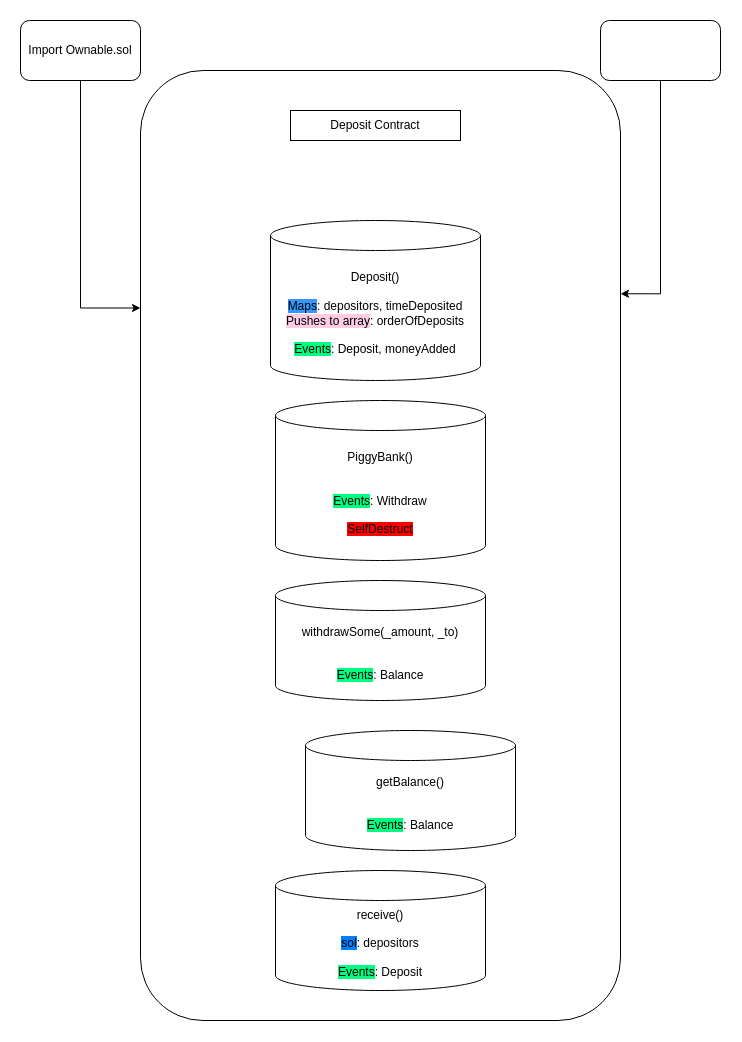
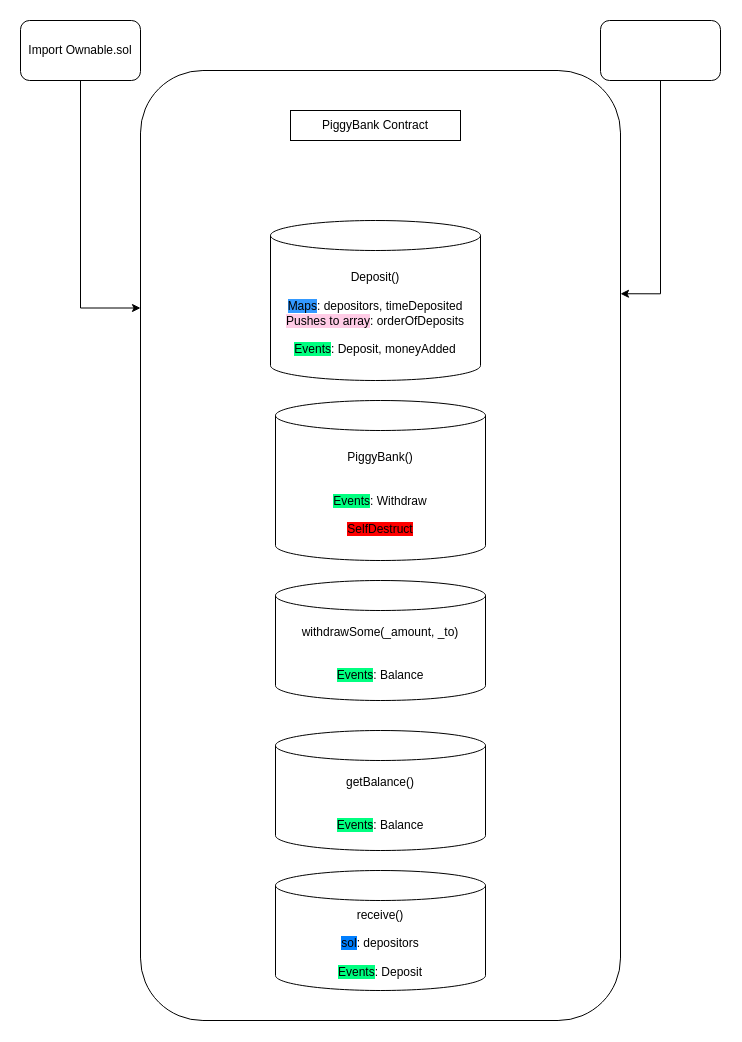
  <mxCell id="0" />
  <mxCell id="1" parent="0" />
  <mxCell id="2" value="" style="rounded=1;whiteSpace=wrap;html=1;arcSize=13;" vertex="1" parent="1"><mxGeometry x="140" y="70" width="480" height="950" as="geometry" /></mxCell>
- <mxCell id="3" value="Deposit Contract" style="rounded=0;whiteSpace=wrap;html=1;" vertex="1" parent="1"><mxGeometry x="290" y="110" width="170" height="30" as="geometry" /></mxCell>
+ <mxCell id="3" value="PiggyBank Contract" style="rounded=0;whiteSpace=wrap;html=1;" vertex="1" parent="1"><mxGeometry x="290" y="110" width="170" height="30" as="geometry" /></mxCell>
  <mxCell id="4" style="edgeStyle=orthogonalEdgeStyle;rounded=0;orthogonalLoop=1;jettySize=auto;html=1;exitX=0.5;exitY=1;exitDx=0;exitDy=0;entryX=0;entryY=0.25;entryDx=0;entryDy=0;" edge="1" parent="1" source="5" target="2"><mxGeometry relative="1" as="geometry" /></mxCell>
  <mxCell id="5" value="Import Ownable.sol" style="rounded=1;whiteSpace=wrap;html=1;" vertex="1" parent="1"><mxGeometry width="120" height="60" as="geometry" x="20" y="20" /></mxCell>
  <mxCell id="6" style="edgeStyle=orthogonalEdgeStyle;rounded=0;orthogonalLoop=1;jettySize=auto;html=1;exitX=0.5;exitY=1;exitDx=0;exitDy=0;entryX=1;entryY=0.235;entryDx=0;entryDy=0;entryPerimeter=0;" edge="1" parent="1" source="7" target="2"><mxGeometry relative="1" as="geometry" /></mxCell>
  <mxCell id="7" value="" style="rounded=1;whiteSpace=wrap;html=1;" vertex="1" parent="1"><mxGeometry x="600" width="120" height="60" as="geometry" y="20" /></mxCell>
  <mxCell id="8" value="Deposit()&lt;br style=&quot;border-color: var(--border-color);&quot;&gt;&lt;br style=&quot;border-color: var(--border-color);&quot;&gt;&lt;span style=&quot;background-color: rgb(51, 153, 255);&quot;&gt;Maps&lt;/span&gt;: depositors, timeDeposited&lt;br style=&quot;border-color: var(--border-color);&quot;&gt;&lt;span style=&quot;background-color: rgb(255, 204, 230);&quot;&gt;Pushes to array&lt;/span&gt;: orderOfDeposits&lt;br style=&quot;border-color: var(--border-color);&quot;&gt;&lt;br style=&quot;border-color: var(--border-color);&quot;&gt;&lt;span style=&quot;background-color: rgb(0, 255, 128);&quot;&gt;Events&lt;/span&gt;: Deposit, moneyAdded" style="shape=cylinder3;whiteSpace=wrap;html=1;boundedLbl=1;backgroundOutline=1;size=15;" vertex="1" parent="1"><mxGeometry x="270" y="220" width="210" height="160" as="geometry" /></mxCell>
  <mxCell id="9" value="PiggyBank()&lt;br style=&quot;border-color: var(--border-color);&quot;&gt;&lt;br style=&quot;border-color: var(--border-color);&quot;&gt;&lt;br style=&quot;border-color: var(--border-color);&quot;&gt;&lt;span style=&quot;background-color: rgb(0, 255, 128);&quot;&gt;Events&lt;/span&gt;: Withdraw&lt;br&gt;&lt;br&gt;&lt;span style=&quot;background-color: rgb(255, 0, 0);&quot;&gt;SelfDestruct&lt;/span&gt;" style="shape=cylinder3;whiteSpace=wrap;html=1;boundedLbl=1;backgroundOutline=1;size=15;" vertex="1" parent="1"><mxGeometry x="275" y="400" width="210" height="160" as="geometry" /></mxCell>
  <mxCell id="10" value="withdrawSome(_amount, _to)&lt;br style=&quot;border-color: var(--border-color);&quot;&gt;&lt;br style=&quot;border-color: var(--border-color);&quot;&gt;&lt;br style=&quot;border-color: var(--border-color);&quot;&gt;&lt;span style=&quot;background-color: rgb(0, 255, 128);&quot;&gt;Events&lt;/span&gt;: Balance&lt;br&gt;" style="shape=cylinder3;whiteSpace=wrap;html=1;boundedLbl=1;backgroundOutline=1;size=15;" vertex="1" parent="1"><mxGeometry x="275" y="580" width="210" height="120" as="geometry" /></mxCell>
- <mxCell id="11" value="getBalance()&lt;br style=&quot;border-color: var(--border-color);&quot;&gt;&lt;br style=&quot;border-color: var(--border-color);&quot;&gt;&lt;br style=&quot;border-color: var(--border-color);&quot;&gt;&lt;span style=&quot;background-color: rgb(0, 255, 128);&quot;&gt;Events&lt;/span&gt;: Balance" style="shape=cylinder3;whiteSpace=wrap;html=1;boundedLbl=1;backgroundOutline=1;size=15;" vertex="1" parent="1"><mxGeometry x="305" y="730" width="210" height="120" as="geometry" /></mxCell>
+ <mxCell id="11" value="getBalance()&lt;br style=&quot;border-color: var(--border-color);&quot;&gt;&lt;br style=&quot;border-color: var(--border-color);&quot;&gt;&lt;br style=&quot;border-color: var(--border-color);&quot;&gt;&lt;span style=&quot;background-color: rgb(0, 255, 128);&quot;&gt;Events&lt;/span&gt;: Balance" style="shape=cylinder3;whiteSpace=wrap;html=1;boundedLbl=1;backgroundOutline=1;size=15;" vertex="1" parent="1"><mxGeometry x="275" y="730" width="210" height="120" as="geometry" /></mxCell>
  <mxCell id="12" value="receive()&lt;br style=&quot;border-color: var(--border-color);&quot;&gt;&lt;br&gt;&lt;span style=&quot;background-color: rgb(0, 127, 255);&quot;&gt;sol&lt;/span&gt;: depositors&lt;br style=&quot;border-color: var(--border-color);&quot;&gt;&lt;br style=&quot;border-color: var(--border-color);&quot;&gt;&lt;span style=&quot;background-color: rgb(0, 255, 128);&quot;&gt;Events&lt;/span&gt;: Deposit" style="shape=cylinder3;whiteSpace=wrap;html=1;boundedLbl=1;backgroundOutline=1;size=15;" vertex="1" parent="1"><mxGeometry x="275" y="870" width="210" height="120" as="geometry" /></mxCell>
